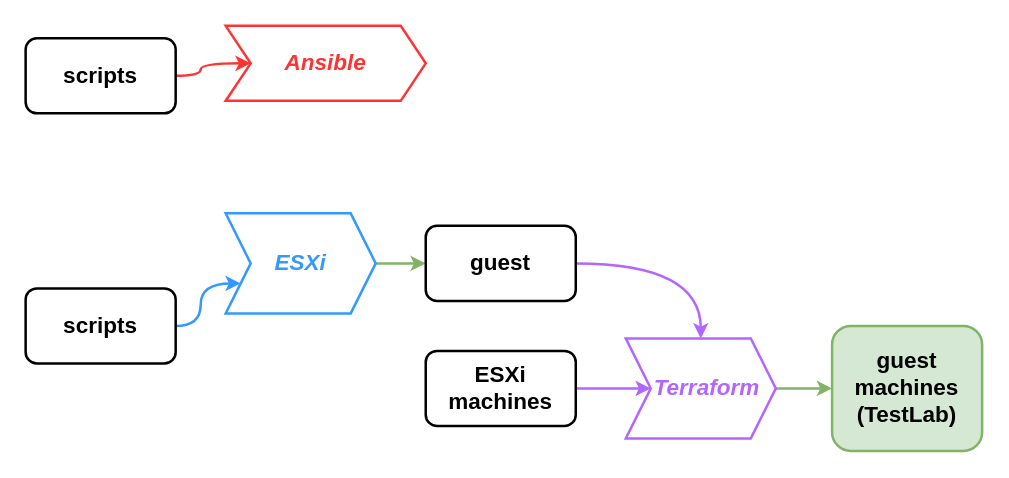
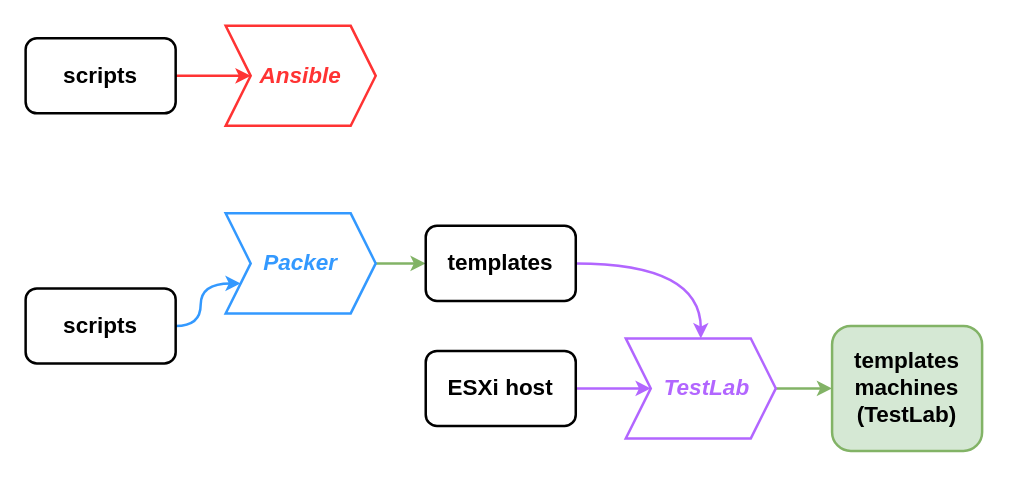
  <mxCell id="0" />
  <mxCell id="1" parent="0" />
  <mxCell id="2" style="edgeStyle=orthogonalEdgeStyle;html=1;exitX=1;exitY=0.5;exitDx=0;exitDy=0;entryX=0;entryY=0.75;entryDx=0;entryDy=0;fontColor=#000000;curved=1;strokeColor=#3399FF;strokeWidth=2;" parent="1" source="3" target="5" edge="1"><mxGeometry relative="1" as="geometry" /></mxCell>
  <mxCell id="3" value="&lt;h2&gt;scripts&lt;/h2&gt;" style="rounded=1;whiteSpace=wrap;html=1;strokeWidth=2;" parent="1" vertex="1"><mxGeometry x="20" y="230" width="120" height="60" as="geometry" /></mxCell>
  <mxCell id="4" style="edgeStyle=orthogonalEdgeStyle;curved=1;html=1;exitX=1;exitY=0.5;exitDx=0;exitDy=0;entryX=0;entryY=0.5;entryDx=0;entryDy=0;fontColor=#000000;strokeColor=#82b366;strokeWidth=2;fillColor=#d5e8d4;" parent="1" source="5" target="7" edge="1"><mxGeometry relative="1" as="geometry" /></mxCell>
- <mxCell id="5" value="&lt;h2&gt;&lt;font color=&quot;#3399ff&quot;&gt;&lt;i&gt;ESXi&lt;/i&gt;&lt;/font&gt;&lt;/h2&gt;" style="shape=step;perimeter=stepPerimeter;whiteSpace=wrap;html=1;fixedSize=1;strokeColor=#3399FF;strokeWidth=2;" parent="1" vertex="1"><mxGeometry x="180" y="170" width="120" height="80" as="geometry" /></mxCell>
+ <mxCell id="5" value="&lt;h2&gt;&lt;font color=&quot;#3399ff&quot;&gt;&lt;i&gt;Packer&lt;/i&gt;&lt;/font&gt;&lt;/h2&gt;" style="shape=step;perimeter=stepPerimeter;whiteSpace=wrap;html=1;fixedSize=1;strokeColor=#3399FF;strokeWidth=2;" parent="1" vertex="1"><mxGeometry x="180" y="170" width="120" height="80" as="geometry" /></mxCell>
  <mxCell id="6" style="edgeStyle=orthogonalEdgeStyle;curved=1;html=1;exitX=1;exitY=0.5;exitDx=0;exitDy=0;entryX=0.5;entryY=0;entryDx=0;entryDy=0;fontColor=#000000;strokeColor=#B266FF;strokeWidth=2;" parent="1" source="7" target="9" edge="1"><mxGeometry relative="1" as="geometry" /></mxCell>
- <mxCell id="7" value="&lt;h2&gt;guest&lt;/h2&gt;" style="rounded=1;whiteSpace=wrap;html=1;strokeWidth=2;" parent="1" vertex="1"><mxGeometry x="340" y="180" width="120" height="60" as="geometry" /></mxCell>
+ <mxCell id="7" value="&lt;h2&gt;templates&lt;/h2&gt;" style="rounded=1;whiteSpace=wrap;html=1;strokeWidth=2;" parent="1" vertex="1"><mxGeometry x="340" y="180" width="120" height="60" as="geometry" /></mxCell>
  <mxCell id="8" style="edgeStyle=orthogonalEdgeStyle;curved=1;html=1;exitX=1;exitY=0.5;exitDx=0;exitDy=0;entryX=0;entryY=0.5;entryDx=0;entryDy=0;fontColor=#000000;strokeColor=#82b366;strokeWidth=2;fillColor=#d5e8d4;" parent="1" source="9" target="12" edge="1"><mxGeometry relative="1" as="geometry" /></mxCell>
- <mxCell id="9" value="&lt;h2&gt;&lt;font color=&quot;#b266ff&quot;&gt;&lt;i&gt;&amp;nbsp; Terraform&lt;/i&gt;&lt;/font&gt;&lt;/h2&gt;" style="shape=step;perimeter=stepPerimeter;whiteSpace=wrap;html=1;fixedSize=1;strokeColor=#B266FF;strokeWidth=2;" parent="1" vertex="1"><mxGeometry x="500" y="270" width="120" height="80" as="geometry" /></mxCell>
+ <mxCell id="9" value="&lt;h2&gt;&lt;font color=&quot;#b266ff&quot;&gt;&lt;i&gt;&amp;nbsp; TestLab&lt;/i&gt;&lt;/font&gt;&lt;/h2&gt;" style="shape=step;perimeter=stepPerimeter;whiteSpace=wrap;html=1;fixedSize=1;strokeColor=#B266FF;strokeWidth=2;" parent="1" vertex="1"><mxGeometry x="500" y="270" width="120" height="80" as="geometry" /></mxCell>
  <mxCell id="10" style="edgeStyle=orthogonalEdgeStyle;curved=1;html=1;exitX=1;exitY=0.5;exitDx=0;exitDy=0;entryX=0;entryY=0.5;entryDx=0;entryDy=0;fontColor=#000000;strokeColor=#B266FF;strokeWidth=2;" parent="1" source="11" target="9" edge="1"><mxGeometry relative="1" as="geometry" /></mxCell>
- <mxCell id="11" value="&lt;h2&gt;ESXi machines&lt;/h2&gt;" style="rounded=1;whiteSpace=wrap;html=1;strokeWidth=2;" parent="1" vertex="1"><mxGeometry x="340" y="280" width="120" height="60" as="geometry" /></mxCell>
- <mxCell id="12" value="&lt;h2&gt;&lt;font color=&quot;#000000&quot;&gt;guest machines (TestLab)&lt;/font&gt;&lt;/h2&gt;" style="rounded=1;whiteSpace=wrap;html=1;strokeWidth=2;fillColor=#d5e8d4;strokeColor=#82b366;" parent="1" vertex="1"><mxGeometry x="665" y="260" width="120" height="100" as="geometry" /></mxCell>
- <mxCell id="13" value="&lt;h2&gt;&lt;font color=&quot;#ff3333&quot;&gt;&lt;i&gt;Ansible&lt;/i&gt;&lt;/font&gt;&lt;/h2&gt;" style="shape=step;perimeter=stepPerimeter;whiteSpace=wrap;html=1;fixedSize=1;fontColor=#B266FF;strokeColor=#FF3333;strokeWidth=2;" parent="1" vertex="1"><mxGeometry x="180" y="20" width="160" height="60" as="geometry" /></mxCell>
+ <mxCell id="11" value="&lt;h2&gt;ESXi host&lt;/h2&gt;" style="rounded=1;whiteSpace=wrap;html=1;strokeWidth=2;" parent="1" vertex="1"><mxGeometry x="340" y="280" width="120" height="60" as="geometry" /></mxCell>
+ <mxCell id="12" value="&lt;h2&gt;&lt;font color=&quot;#000000&quot;&gt;templates machines (TestLab)&lt;/font&gt;&lt;/h2&gt;" style="rounded=1;whiteSpace=wrap;html=1;strokeWidth=2;fillColor=#d5e8d4;strokeColor=#82b366;" parent="1" vertex="1"><mxGeometry x="665" y="260" width="120" height="100" as="geometry" /></mxCell>
+ <mxCell id="13" value="&lt;h2&gt;&lt;font color=&quot;#ff3333&quot;&gt;&lt;i&gt;Ansible&lt;/i&gt;&lt;/font&gt;&lt;/h2&gt;" style="shape=step;perimeter=stepPerimeter;whiteSpace=wrap;html=1;fixedSize=1;fontColor=#B266FF;strokeColor=#FF3333;strokeWidth=2;" parent="1" vertex="1"><mxGeometry x="180" y="20" width="120" height="80" as="geometry" /></mxCell>
  <mxCell id="14" style="edgeStyle=orthogonalEdgeStyle;curved=1;html=1;exitX=1;exitY=0.5;exitDx=0;exitDy=0;entryX=0;entryY=0.5;entryDx=0;entryDy=0;fontColor=#000000;strokeColor=#FF3333;strokeWidth=2;" parent="1" source="15" target="13" edge="1"><mxGeometry relative="1" as="geometry" /></mxCell>
  <mxCell id="15" value="&lt;h2&gt;scripts&lt;/h2&gt;" style="rounded=1;whiteSpace=wrap;html=1;fontColor=#000000;strokeColor=#000000;strokeWidth=2;" parent="1" vertex="1"><mxGeometry x="20" y="30" width="120" height="60" as="geometry" /></mxCell>
